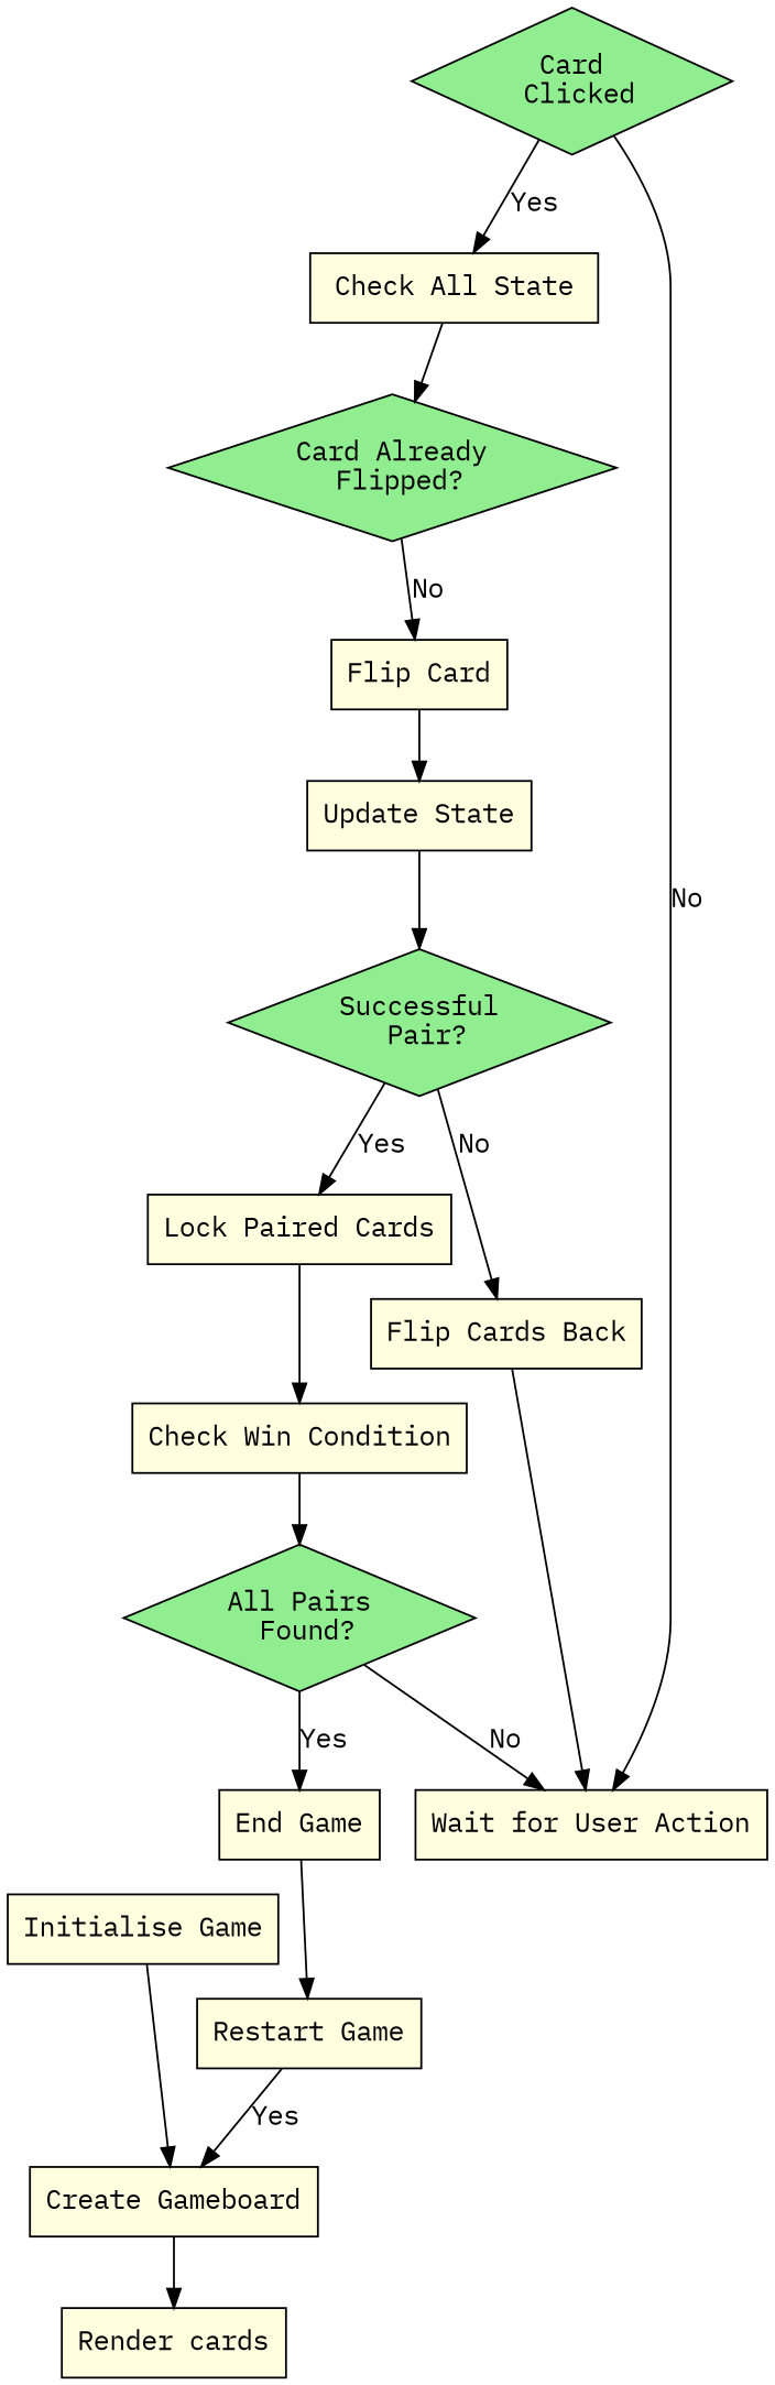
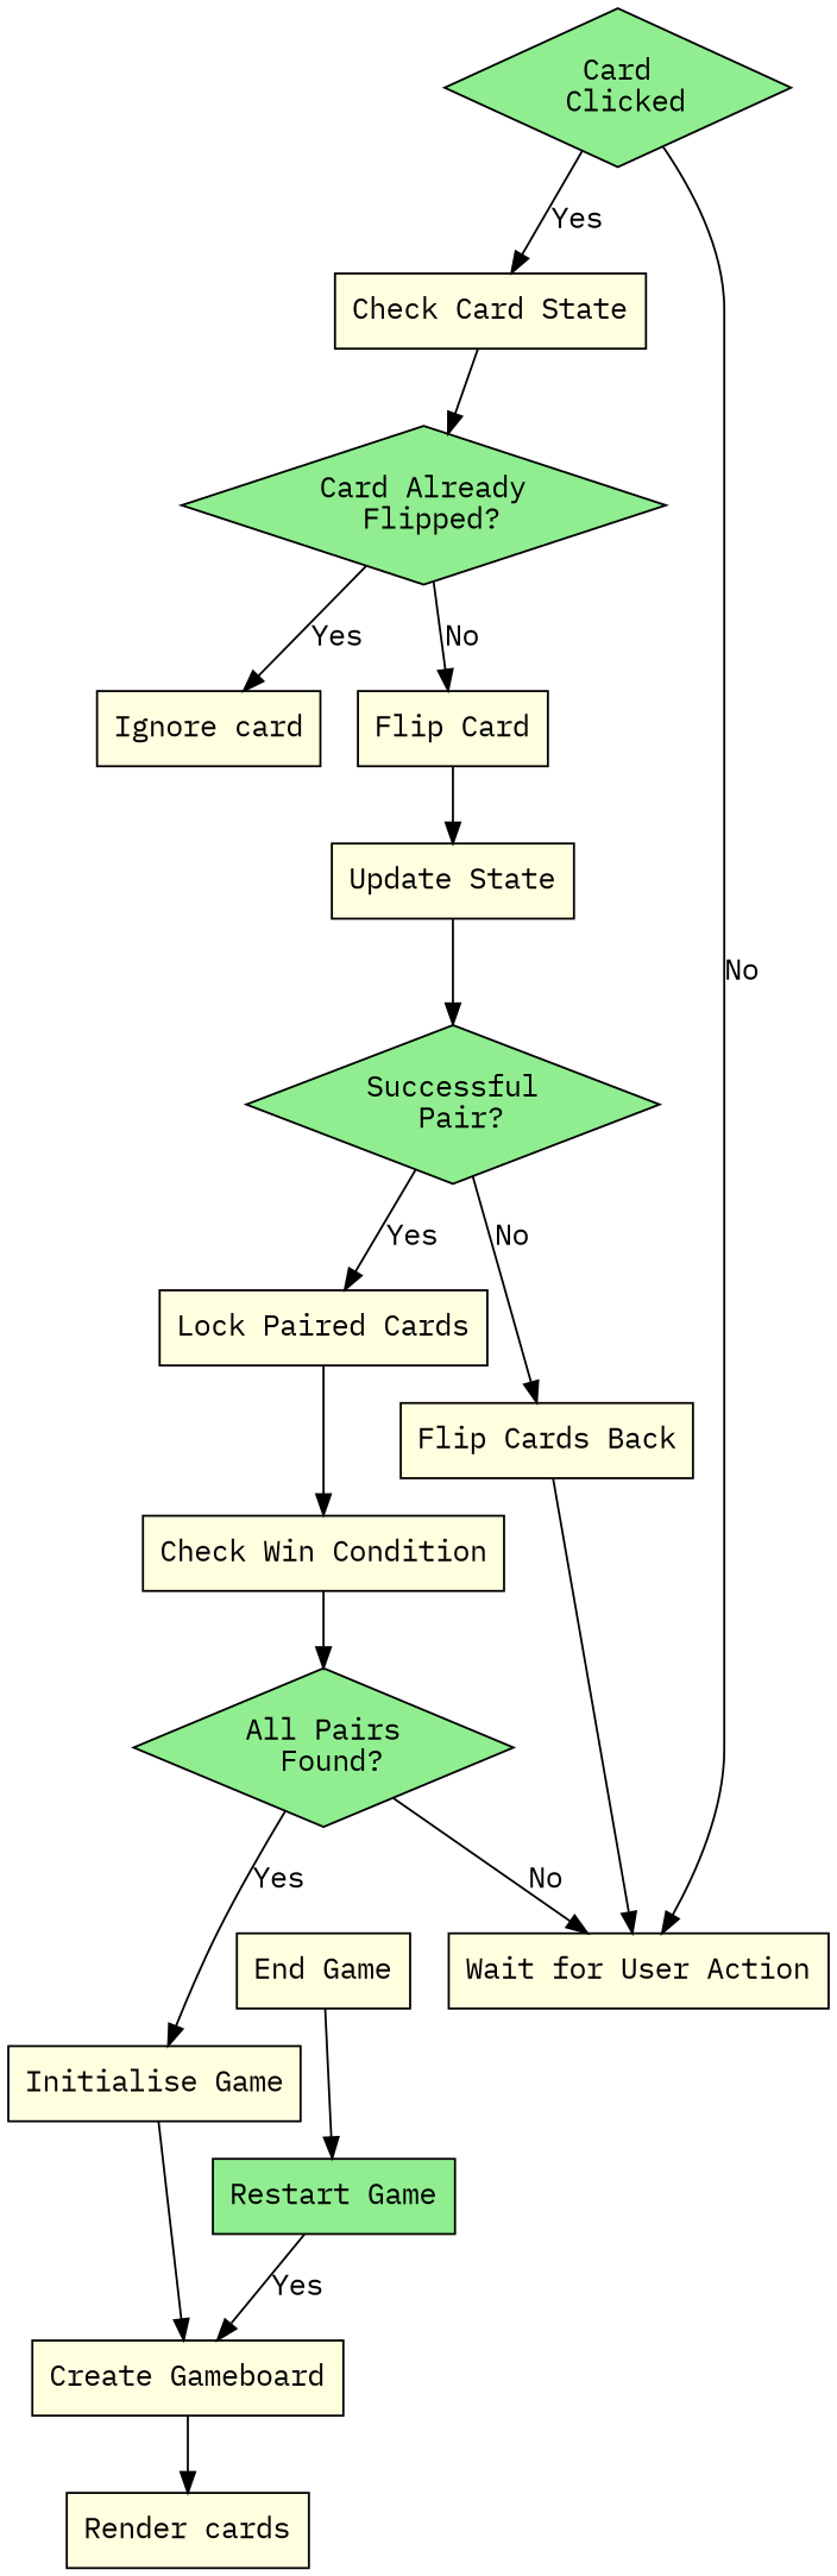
  digraph {
    fontname="IBM Plex Mono"
    node [fillcolor=lightyellow fontname="IBM Plex Mono" shape=box style=filled]
    edge [fontname="IBM Plex Mono"]
    "Initialise Game"
    "Create Gameboard"
    "Render cards"
    "Card\n Clicked" [fillcolor=lightgreen shape=diamond]
-   "Check Card State" [label="Check All State"]
+   "Check Card State"
    "Wait for User Action"
    "Card Already\n Flipped?" [fillcolor=lightgreen shape=diamond]
+   "Ignore card"
    "Flip Card"
    "Update State"
    "Successful\n Pair?" [fillcolor=lightgreen shape=diamond]
    "Lock Paired Cards"
    "Flip Cards Back"
    "Check Win Condition"
    "All Pairs\n Found?" [fillcolor=lightgreen shape=diamond]
    "End Game"
-   "Restart Game"
+   "Restart Game" [fillcolor=lightgreen]
    "Initialise Game" -> "Create Gameboard"
    "Create Gameboard" -> "Render cards"
    "Card\n Clicked" -> "Check Card State" [label=Yes]
    "Card\n Clicked" -> "Wait for User Action" [label=No]
    "Check Card State" -> "Card Already\n Flipped?"
+   "Card Already\n Flipped?" -> "Ignore card" [label=Yes]
    "Card Already\n Flipped?" -> "Flip Card" [label=No]
    "Flip Card" -> "Update State"
    "Update State" -> "Successful\n Pair?"
    "Successful\n Pair?" -> "Lock Paired Cards" [label=Yes]
    "Successful\n Pair?" -> "Flip Cards Back" [label=No]
    "Lock Paired Cards" -> "Check Win Condition"
    "Flip Cards Back" -> "Wait for User Action"
    "Check Win Condition" -> "All Pairs\n Found?"
    "All Pairs\n Found?" -> "Wait for User Action" [label=No]
-   "All Pairs\n Found?" -> "End Game" [label=Yes]
+   "All Pairs\n Found?" -> "Initialise Game" [label=Yes]
    "End Game" -> "Restart Game"
    "Restart Game" -> "Create Gameboard" [label=Yes]
  }
